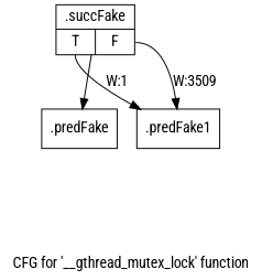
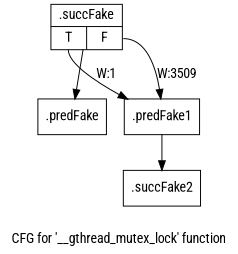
  digraph {
    fontname="Roboto Condensed"
    label="CFG for '__gthread_mutex_lock' function"
    node [fontname="Roboto Condensed" shape=record filename="/mnt/xilinx/Vitis_HLS/2021.2/tps/lnx64/gcc-6.2.0/lib/gcc/x86_64-pc-linux-gnu/6.2.0/../../../../include/c++/6.2.0/x86_64-pc-linux-gnu/bits/gthr-default.h" linenumber=751]
    edge [execusionnum=3508 filename="/mnt/xilinx/Vitis_HLS/2021.2/tps/lnx64/gcc-6.2.0/lib/gcc/x86_64-pc-linux-gnu/6.2.0/../../../../include/c++/6.2.0/x86_64-pc-linux-gnu/bits/gthr-default.h" fontname="Roboto Condensed"]
    n1 [label="{.predFake}" filename="" linenumber=""]
    n2 [label="{.succFake|{<s0>T|<s1>F}}" linenumber=747]
    n3 [label="{.predFake1}"]
+   n4 [label="{.succFake2}"]
    n2 -> n1
    n2 -> n3 [execusionnum=0 label="W:1" tailport=s0]
    n2 -> n3 [label="W:3509" tailport=s1]
+   n3 -> n4
  }
